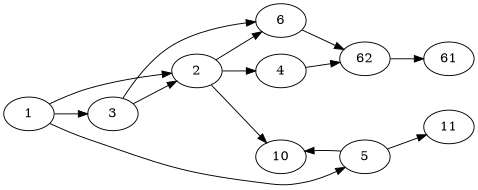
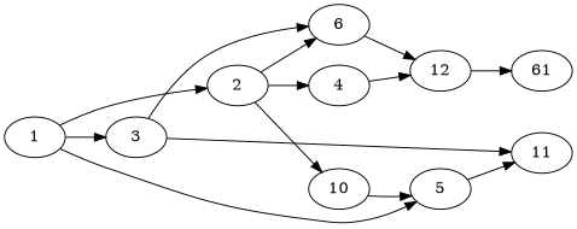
  digraph {
    rankdir=LR
    1
    2
    3
    5
    4
    6
    10
    n8 [label=11]
-   12 [label=62]
+   12
    n10 [label=61]
    1 -> 2
    1 -> 3
    1 -> 5
    2 -> 4
    2 -> 6
    2 -> 10
    3 -> 6
-   3 -> 2
-   5 -> 10
+   3 -> n8
+   10 -> 5
    5 -> n8
    4 -> 12
    6 -> 12
    12 -> n10
  }
